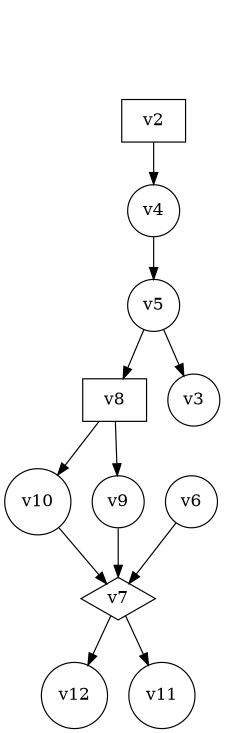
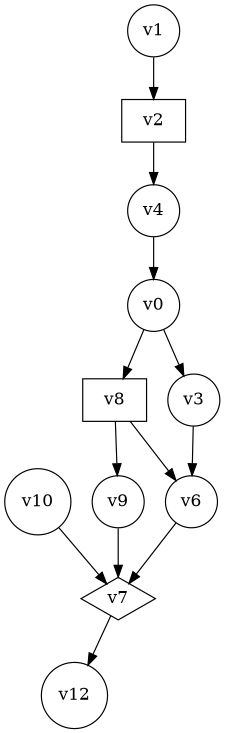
  digraph {
    fontname="DejaVu Serif"
    node [fontname="DejaVu Serif" shape=circle]
    edge [fontname="DejaVu Serif"]
    v7 [shape=diamond]
    v10
    v12
-   v11
    v9
    v8 [shape=rectangle]
    v6
-   v5
+   v5 [label=v0]
    v3
    v4
    v2 [shape=rectangle]
+   v1
    v7 -> v12
-   v7 -> v11
    v10 -> v7
    v9 -> v7
-   v8 -> v10
+   v8 -> v6
    v8 -> v9
    v6 -> v7
    v5 -> v8
    v5 -> v3
+   v3 -> v6
    v4 -> v5
    v2 -> v4
+   v1 -> v2
  }
